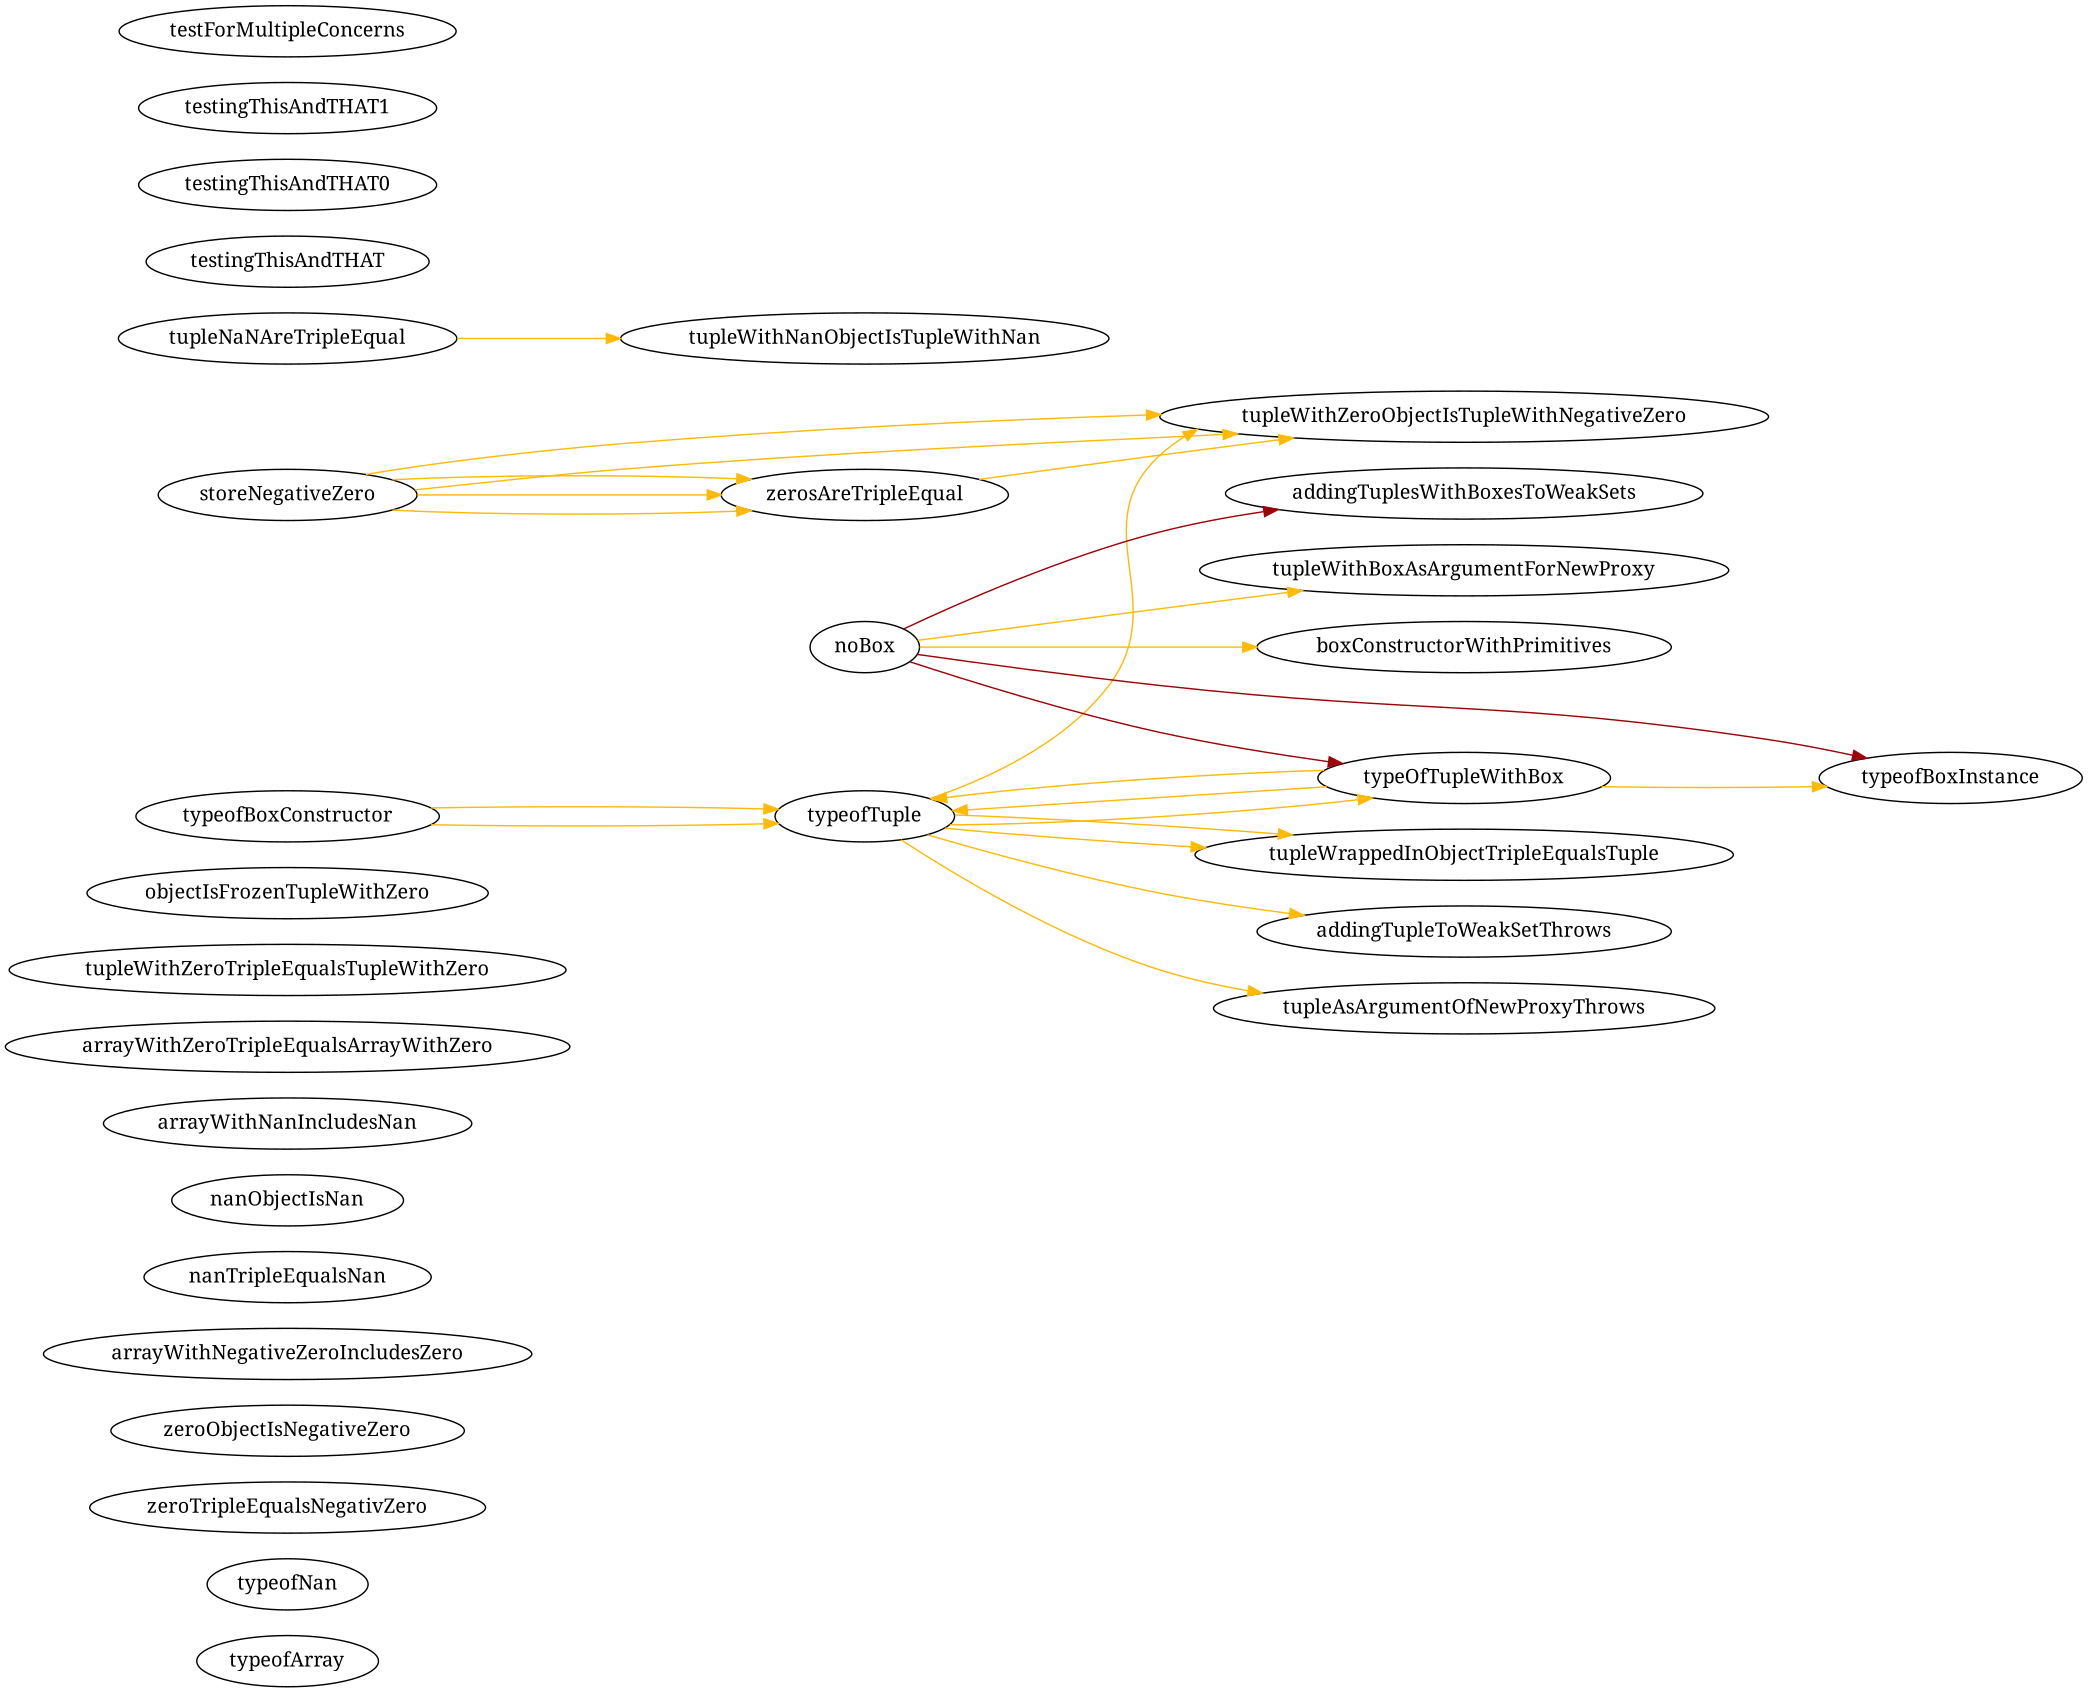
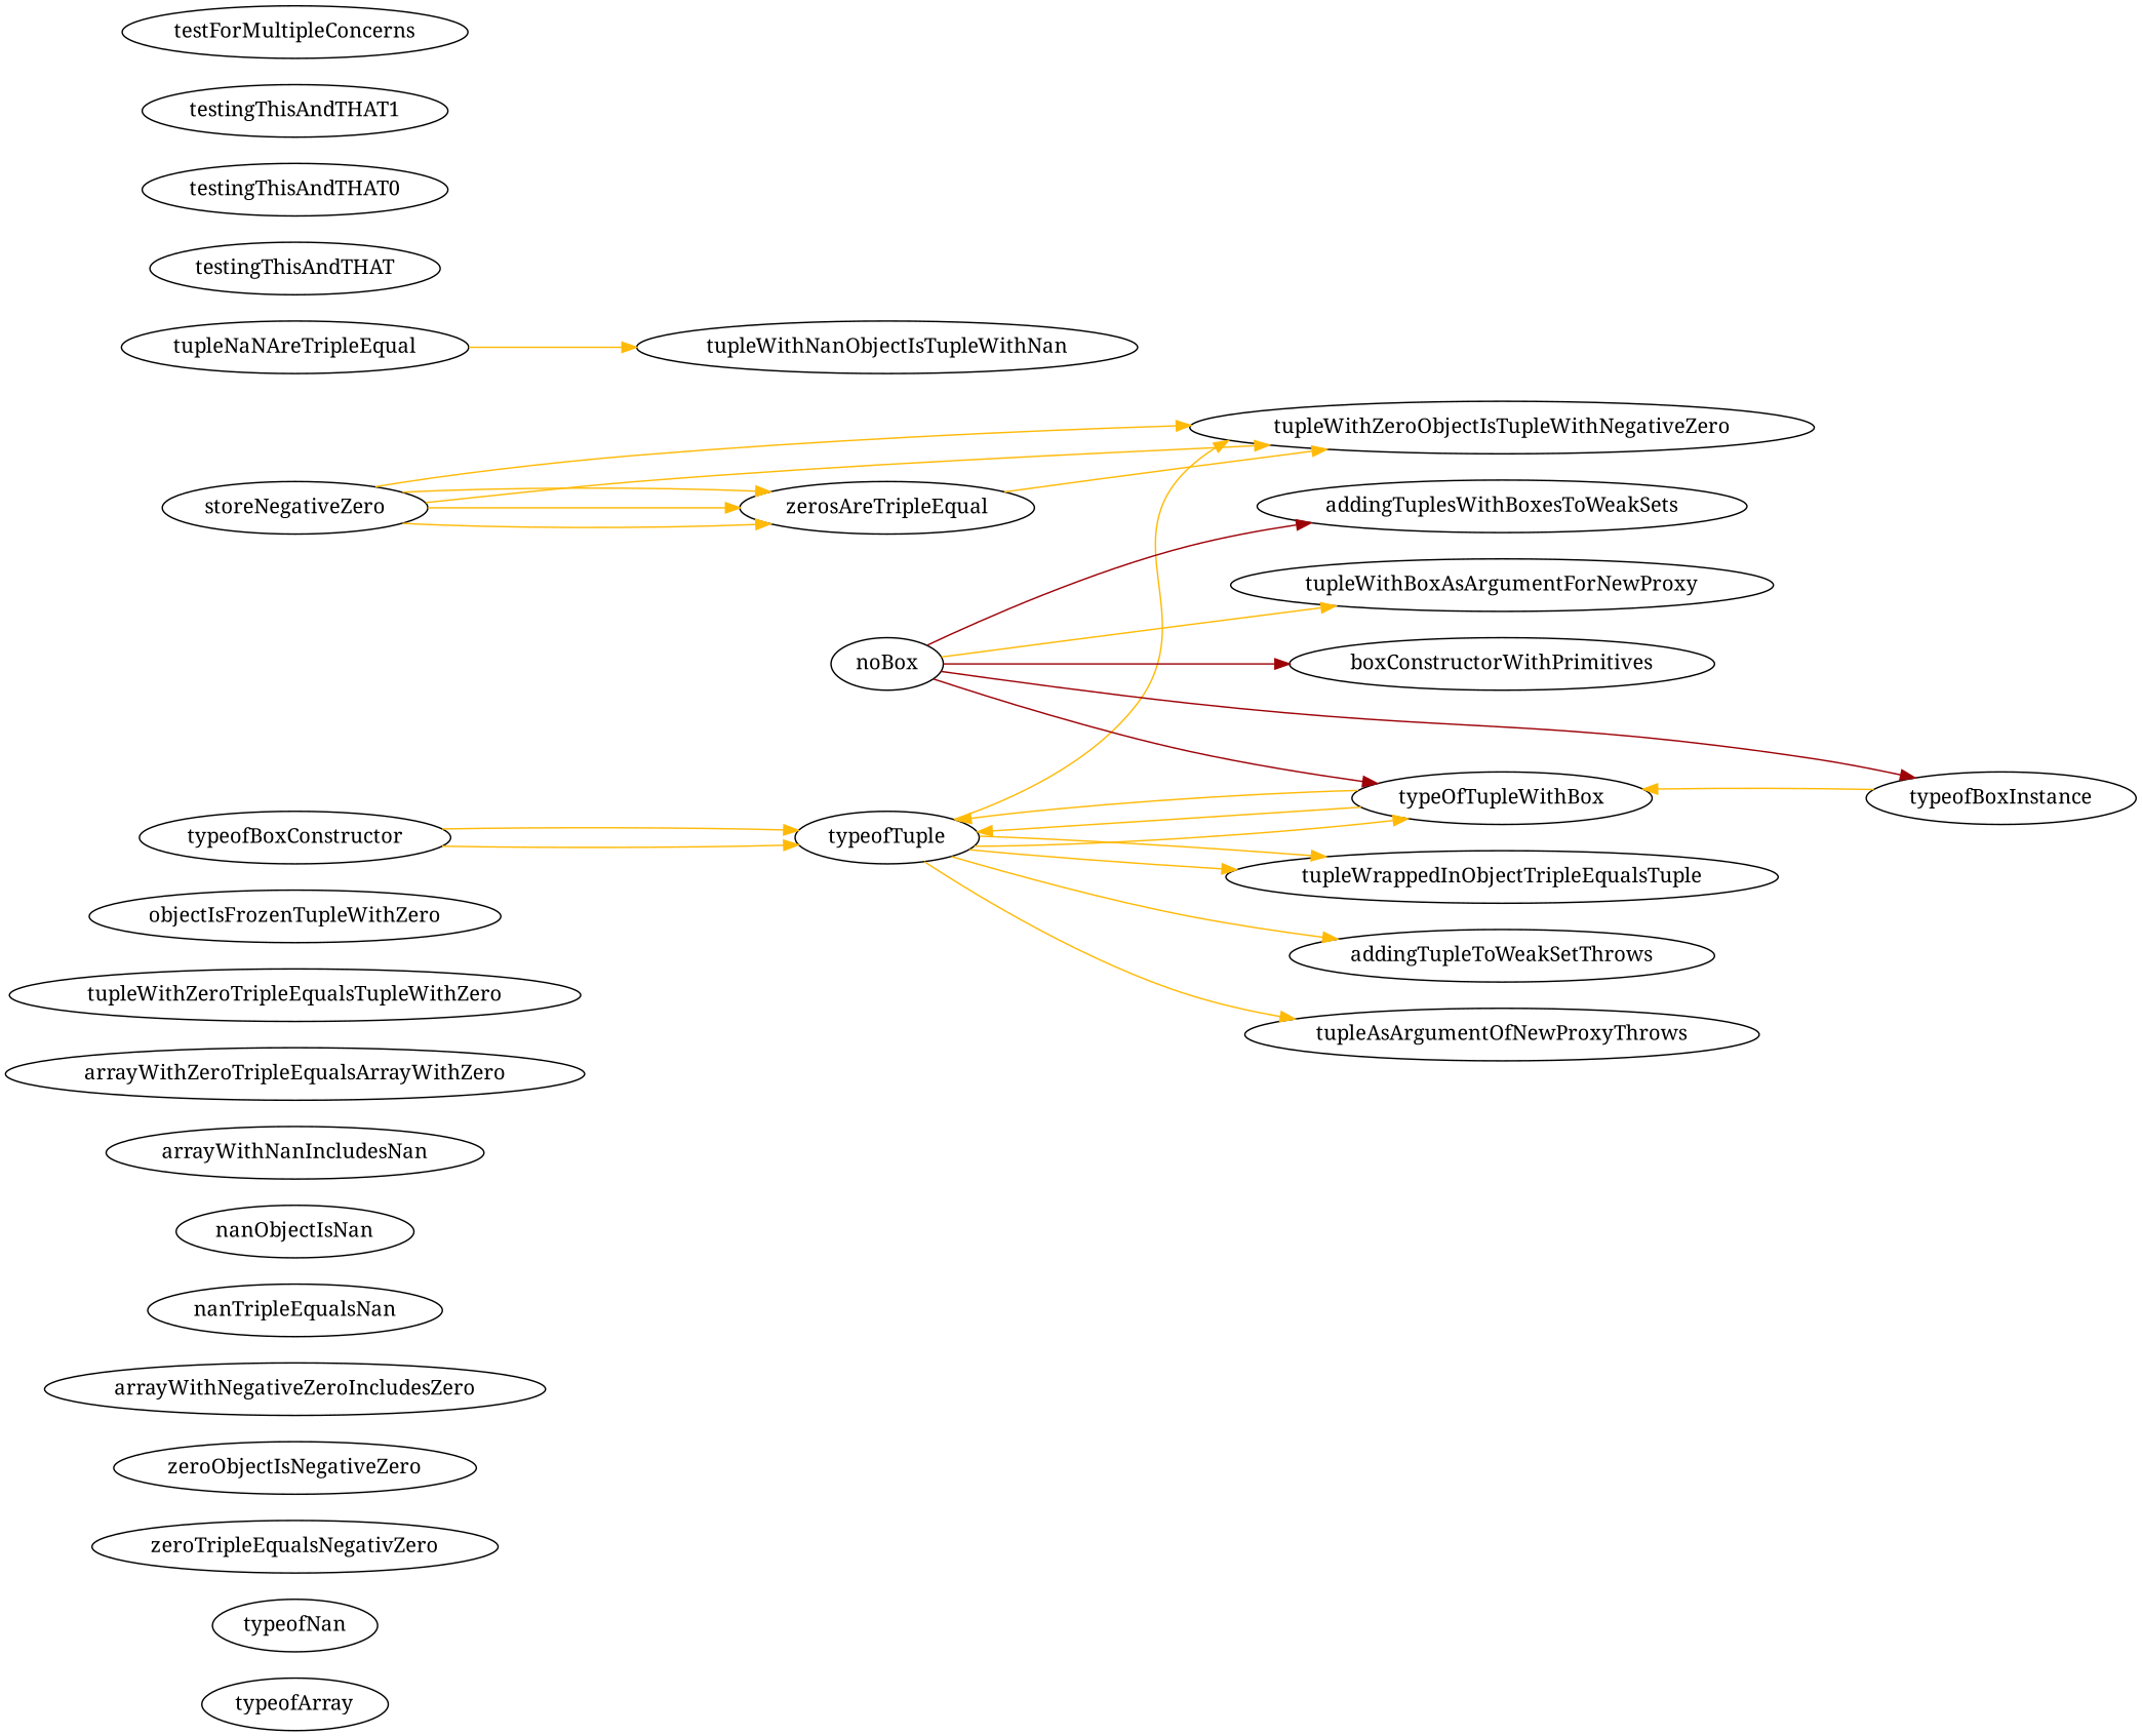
  digraph {
    fontname="Noto Serif"
    rankdir=LR
    node [color=black fontname="Noto Serif" shape=oval]
    edge [color="#ffba08" fontname="Noto Serif" labelfontcolor="#ffba08"]
    typeofArray
    typeofNan
    zeroTripleEqualsNegativZero
    zeroObjectIsNegativeZero
    arrayWithNegativeZeroIncludesZero
    nanTripleEqualsNan
    nanObjectIsNan
    arrayWithNanIncludesNan
    arrayWithZeroTripleEqualsArrayWithZero
    tupleWithZeroTripleEqualsTupleWithZero
    objectIsFrozenTupleWithZero
    storeNegativeZero
    zerosAreTripleEqual
    tupleWithZeroObjectIsTupleWithNegativeZero
    tupleNaNAreTripleEqual
    tupleWithNanObjectIsTupleWithNan
    typeofTuple
    typeOfTupleWithBox
    tupleWrappedInObjectTripleEqualsTuple
    addingTupleToWeakSetThrows
    tupleAsArgumentOfNewProxyThrows
    typeofBoxConstructor
    typeofBoxInstance
    noBox [color="" shape=""]
    tupleWithBoxAsArgumentForNewProxy
    boxConstructorWithPrimitives
    addingTuplesWithBoxesToWeakSets
    testingThisAndTHAT
    n29 [label=testingThisAndTHAT0]
    n30 [label=testingThisAndTHAT1]
    testForMultipleConcerns
    storeNegativeZero -> zerosAreTripleEqual
    storeNegativeZero -> zerosAreTripleEqual
    storeNegativeZero -> zerosAreTripleEqual
    storeNegativeZero -> tupleWithZeroObjectIsTupleWithNegativeZero
    storeNegativeZero -> tupleWithZeroObjectIsTupleWithNegativeZero
    zerosAreTripleEqual -> tupleWithZeroObjectIsTupleWithNegativeZero
    tupleNaNAreTripleEqual -> tupleWithNanObjectIsTupleWithNan
    typeofTuple -> tupleWithZeroObjectIsTupleWithNegativeZero
    typeofTuple -> typeOfTupleWithBox
    typeofTuple -> tupleWrappedInObjectTripleEqualsTuple
    typeofTuple -> tupleWrappedInObjectTripleEqualsTuple
    typeofTuple -> addingTupleToWeakSetThrows
    typeofTuple -> tupleAsArgumentOfNewProxyThrows
    typeOfTupleWithBox -> typeofTuple
    typeOfTupleWithBox -> typeofTuple
    typeofBoxConstructor -> typeofTuple
    typeofBoxConstructor -> typeofTuple
-   typeOfTupleWithBox -> typeofBoxInstance
+   typeofBoxInstance -> typeOfTupleWithBox
    noBox -> typeOfTupleWithBox [color="#9d0208" labelfontcolor="#9d0208"]
    noBox -> typeofBoxInstance [color="#9d0208" labelfontcolor="#9d0208"]
    noBox -> tupleWithBoxAsArgumentForNewProxy [labelfontcolor="#9d0208"]
-   noBox -> boxConstructorWithPrimitives [labelfontcolor="#9d0208"]
+   noBox -> boxConstructorWithPrimitives [color="#9d0208" labelfontcolor="#9d0208"]
    noBox -> addingTuplesWithBoxesToWeakSets [color="#9d0208" labelfontcolor="#9d0208"]
  }
